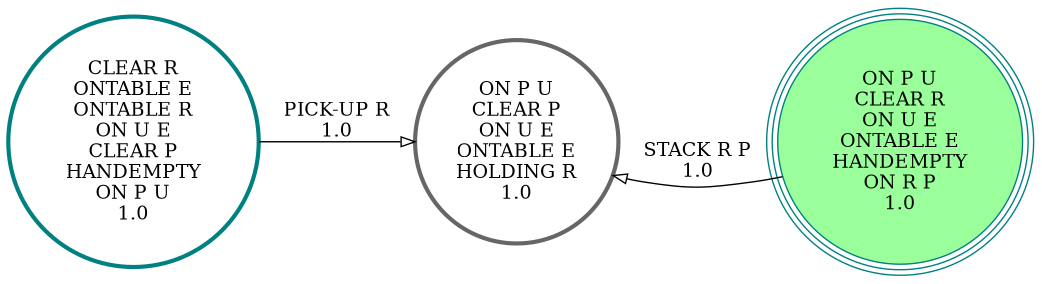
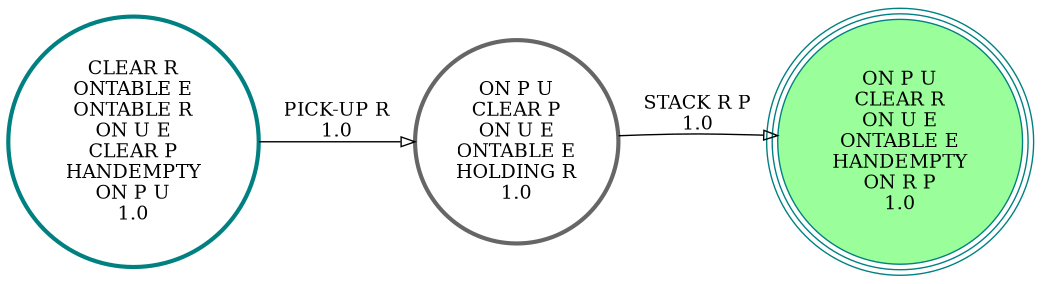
  digraph {
    rankdir=LR
    node [penwidth=3 shape=circle color=teal]
    edge [style=solid arrowhead=onormal]
    "CLEAR R\nONTABLE E\nONTABLE R\nON U E\nCLEAR P\nHANDEMPTY\nON P U\n1.0\n"
    "ON P U\nCLEAR P\nON U E\nONTABLE E\nHOLDING R\n1.0\n" [color=gray40]
    "ON P U\nCLEAR R\nON U E\nONTABLE E\nHANDEMPTY\nON R P\n1.0\n" [fillcolor=palegreen1 peripheries=3 style=filled penwidth=""]
    "CLEAR R\nONTABLE E\nONTABLE R\nON U E\nCLEAR P\nHANDEMPTY\nON P U\n1.0\n" -> "ON P U\nCLEAR P\nON U E\nONTABLE E\nHOLDING R\n1.0\n" [label="PICK-UP R\n1.0\n"]
-   "ON P U\nCLEAR R\nON U E\nONTABLE E\nHANDEMPTY\nON R P\n1.0\n" -> "ON P U\nCLEAR P\nON U E\nONTABLE E\nHOLDING R\n1.0\n" [label="STACK R P\n1.0\n"]
+   "ON P U\nCLEAR P\nON U E\nONTABLE E\nHOLDING R\n1.0\n" -> "ON P U\nCLEAR R\nON U E\nONTABLE E\nHANDEMPTY\nON R P\n1.0\n" [label="STACK R P\n1.0\n"]
  }
